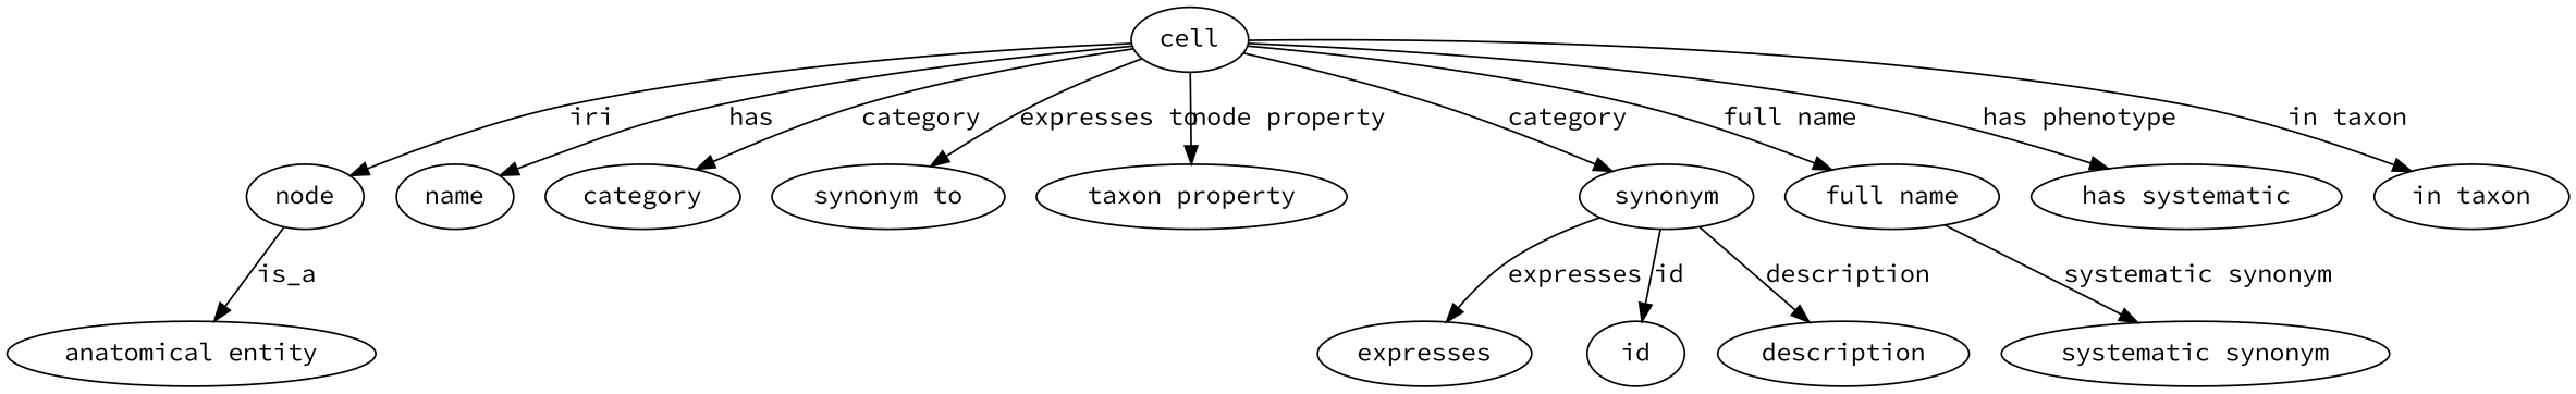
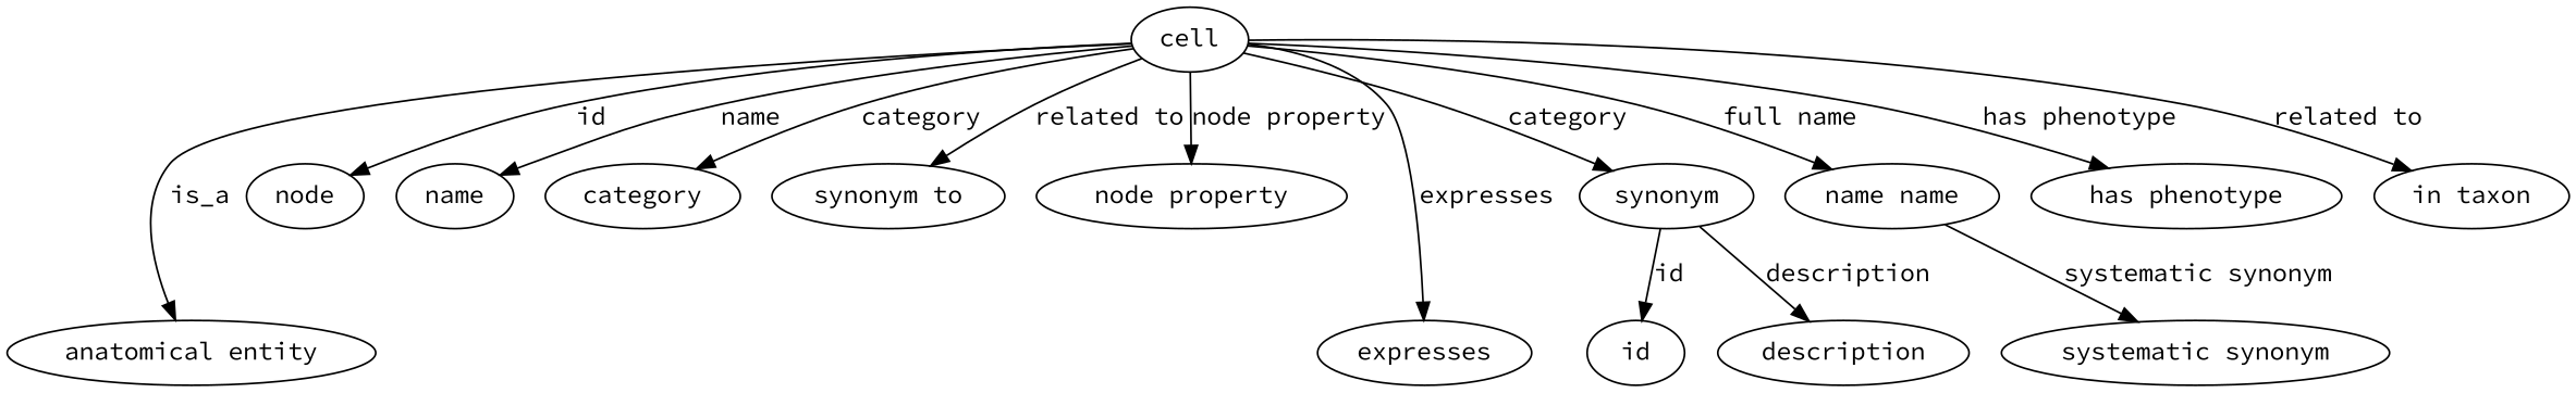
  digraph {
    fontname="Source Code Pro"
    node [fontname="Source Code Pro" color=black]
    edge [fontname="Source Code Pro" color=black style=solid]
    n1 [height=0.5 label=cell width=0.75 color=""]
    "anatomical entity" [height=0.5 width=1.9792 color=""]
    name [height=0.5 width=0.75]
    category [height=0.5 width=0.75]
    n5 [height=0.5 label="synonym to" width=0.75]
-   "node property" [height=0.5 width=0.75 label="taxon property"]
+   "node property" [height=0.5 width=0.75]
    n7 [height=0.5 label="node" width=0.75]
    synonym [height=0.5 width=0.75]
-   "full name" [height=0.5 width=0.75]
-   "has phenotype" [height=0.5 width=0.75 label="has systematic"]
+   "full name" [height=0.5 width=0.75 label="name name"]
+   "has phenotype" [height=0.5 width=0.75]
    "in taxon" [height=0.5 width=0.75]
    expresses [height=0.5 width=0.75]
    id [height=0.5 width=0.75]
    description [height=0.5 width=0.75]
    "systematic synonym" [height=0.5 width=0.75]
-   n7 -> "anatomical entity" [label=is_a color="" style=""]
-   n1 -> name [label=has]
+   n1 -> "anatomical entity" [label=is_a color="" style=""]
+   n1 -> name [label=name]
    n1 -> category [label=category]
-   n1 -> n5 [label="expresses to"]
+   n1 -> n5 [label="related to"]
    n1 -> "node property" [label="node property"]
-   n1 -> n7 [label=iri]
+   n1 -> n7 [label=id]
    n1 -> synonym [label=category]
    n1 -> "full name" [label="full name"]
    n1 -> "has phenotype" [label="has phenotype"]
-   n1 -> "in taxon" [label="in taxon"]
-   synonym -> expresses [label=expresses]
+   n1 -> "in taxon" [label="related to"]
+   n1 -> expresses [label=expresses]
    synonym -> id [label=id]
    synonym -> description [label=description]
    "full name" -> "systematic synonym" [label="systematic synonym"]
  }
